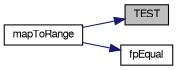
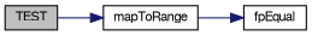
  digraph {
    rankdir=LR
    node [color=black fillcolor=white fontname=FreeSans fontsize=10 shape=record style=filled]
    edge [color=midnightblue fontname=FreeSans fontsize=10 labelfontname=FreeSans labelfontsize=10 style=solid]
    n1 [fillcolor=grey75 fontcolor=black height=0.2 label=TEST width=0.4]
    n2 [height=0.2 label=mapToRange width=0.4]
    n3 [height=0.2 label=fpEqual width=0.4]
-   n2 -> n1
+   n1 -> n2
    n2 -> n3
  }
